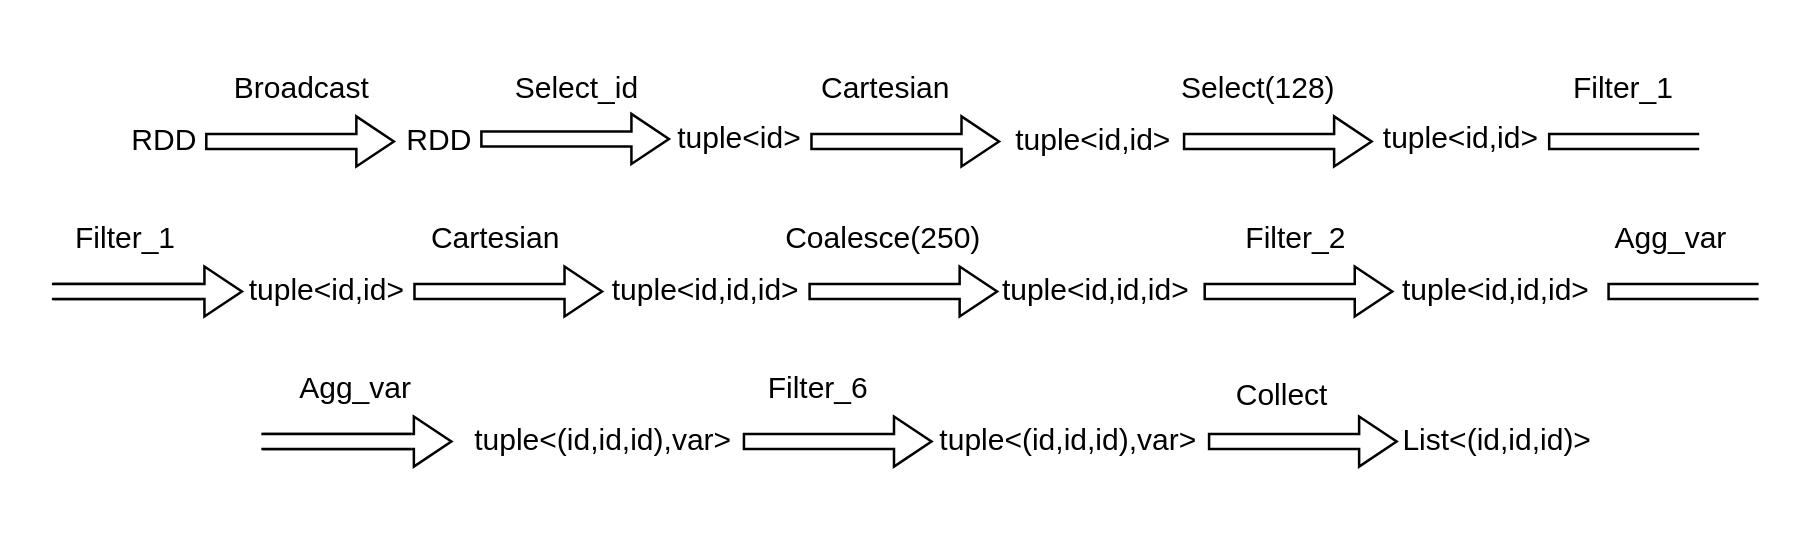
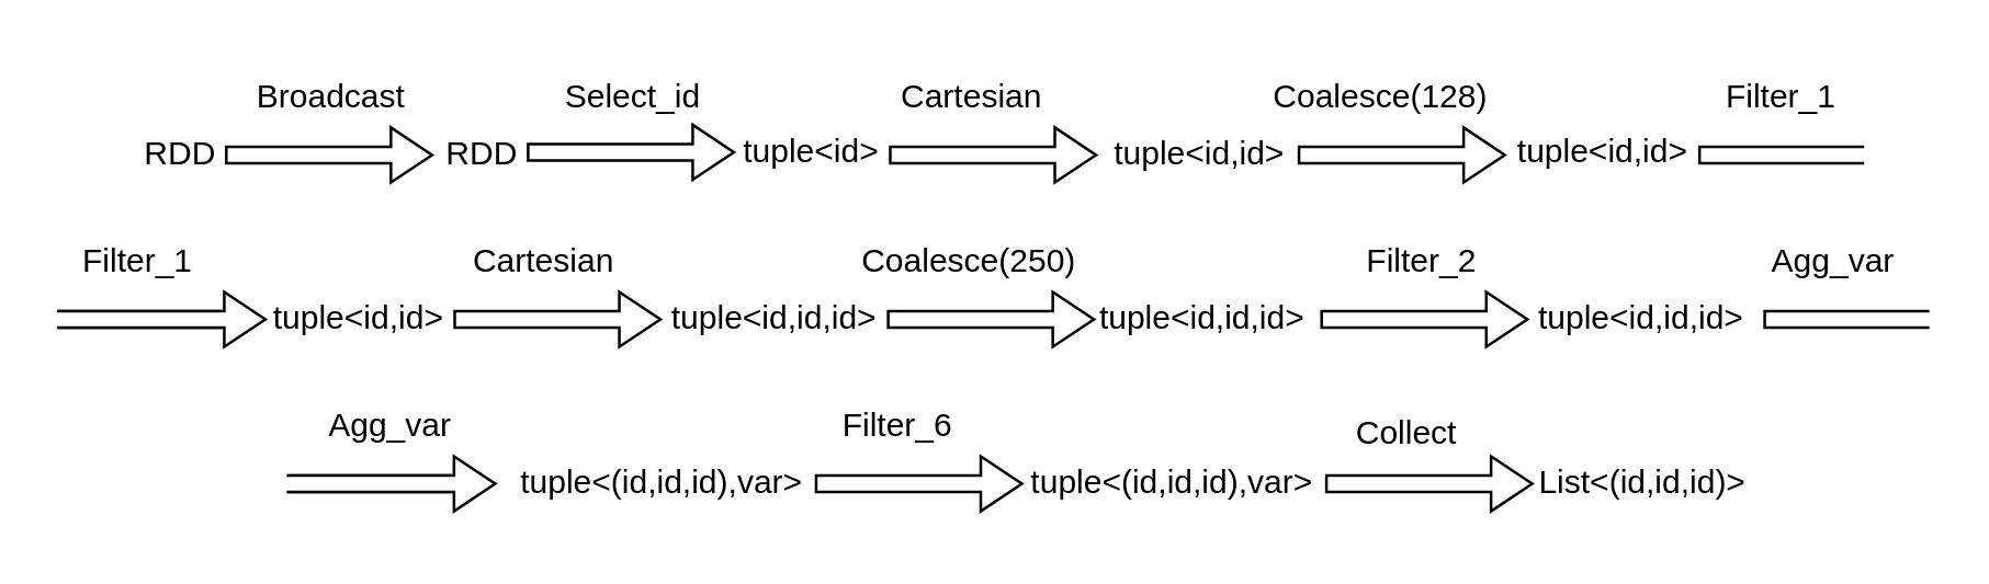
  <mxCell id="0" />
  <mxCell id="1" parent="0" />
  <mxCell id="2" value="RDD" style="text;html=1;align=center;verticalAlign=middle;resizable=0;points=[];autosize=1;strokeColor=none;fillColor=none;" parent="1" vertex="1"><mxGeometry x="150" y="41" width="50" height="30" as="geometry" /></mxCell>
  <mxCell id="3" value="" style="shape=singleArrow;whiteSpace=wrap;html=1;" parent="1" vertex="1"><mxGeometry x="324" y="46" width="75" height="20" as="geometry" /></mxCell>
  <mxCell id="4" value="Cartesian" style="text;html=1;strokeColor=none;fillColor=none;align=center;verticalAlign=middle;whiteSpace=wrap;rounded=0;" parent="1" vertex="1"><mxGeometry x="324" y="20" width="60" height="30" as="geometry" /></mxCell>
  <mxCell id="5" value="tuple&amp;lt;id,id&amp;gt;" style="text;html=1;strokeColor=none;fillColor=none;align=center;verticalAlign=middle;whiteSpace=wrap;rounded=0;" parent="1" vertex="1"><mxGeometry x="402" y="41" width="70" height="30" as="geometry" /></mxCell>
  <mxCell id="6" value="" style="shape=singleArrow;whiteSpace=wrap;html=1;" parent="1" vertex="1"><mxGeometry x="473" y="46" width="75" height="20" as="geometry" /></mxCell>
  <mxCell id="7" value="Filter_1" style="text;html=1;strokeColor=none;fillColor=none;align=center;verticalAlign=middle;whiteSpace=wrap;rounded=0;" parent="1" vertex="1"><mxGeometry x="20.25" y="80" width="60" height="30" as="geometry" /></mxCell>
  <mxCell id="8" value="tuple&amp;lt;id,id&amp;gt;" style="text;html=1;strokeColor=none;fillColor=none;align=center;verticalAlign=middle;whiteSpace=wrap;rounded=0;" parent="1" vertex="1"><mxGeometry x="549" y="40" width="70" height="30" as="geometry" /></mxCell>
  <mxCell id="9" value="" style="shape=singleArrow;whiteSpace=wrap;html=1;" parent="1" vertex="1"><mxGeometry x="323.25" y="106" width="75" height="20" as="geometry" /></mxCell>
- <mxCell id="10" value="Select(128)" style="text;html=1;strokeColor=none;fillColor=none;align=center;verticalAlign=middle;whiteSpace=wrap;rounded=0;" parent="1" vertex="1"><mxGeometry x="473" y="20" width="60" height="30" as="geometry" /></mxCell>
+ <mxCell id="10" value="Coalesce(128)" style="text;html=1;strokeColor=none;fillColor=none;align=center;verticalAlign=middle;whiteSpace=wrap;rounded=0;" parent="1" vertex="1"><mxGeometry x="473" y="20" width="60" height="30" as="geometry" /></mxCell>
  <mxCell id="11" value="tuple&amp;lt;id,id&amp;gt;" style="text;html=1;align=center;verticalAlign=middle;resizable=0;points=[];autosize=1;strokeColor=none;fillColor=none;" parent="1" vertex="1"><mxGeometry x="85.25" y="101" width="90" height="30" as="geometry" /></mxCell>
  <mxCell id="12" value="" style="shape=singleArrow;whiteSpace=wrap;html=1;" parent="1" vertex="1"><mxGeometry x="481.25" y="106" width="75" height="20" as="geometry" /></mxCell>
  <mxCell id="13" value="Cartesian" style="text;html=1;strokeColor=none;fillColor=none;align=center;verticalAlign=middle;whiteSpace=wrap;rounded=0;" parent="1" vertex="1"><mxGeometry x="168.25" y="80" width="60" height="30" as="geometry" /></mxCell>
  <mxCell id="14" value="tuple&amp;lt;id,id,id&amp;gt;" style="text;html=1;strokeColor=none;fillColor=none;align=center;verticalAlign=middle;whiteSpace=wrap;rounded=0;" parent="1" vertex="1"><mxGeometry x="247.25" y="101" width="70" height="30" as="geometry" /></mxCell>
  <mxCell id="15" value="tuple&amp;lt;id,id,id&amp;gt;" style="text;html=1;strokeColor=none;fillColor=none;align=center;verticalAlign=middle;whiteSpace=wrap;rounded=0;" parent="1" vertex="1"><mxGeometry x="563.25" y="101" width="70" height="30" as="geometry" /></mxCell>
  <mxCell id="16" value="Agg_var" style="text;html=1;strokeColor=none;fillColor=none;align=center;verticalAlign=middle;whiteSpace=wrap;rounded=0;" parent="1" vertex="1"><mxGeometry x="112" y="140" width="60" height="30" as="geometry" /></mxCell>
  <mxCell id="17" value="tuple&amp;lt;(id,id,id),var&amp;gt;" style="text;html=1;strokeColor=none;fillColor=none;align=center;verticalAlign=middle;whiteSpace=wrap;rounded=0;" parent="1" vertex="1"><mxGeometry x="211" y="161" width="60" height="30" as="geometry" /></mxCell>
  <mxCell id="18" value="tuple&amp;lt;(id,id,id),var&amp;gt;" style="text;html=1;strokeColor=none;fillColor=none;align=center;verticalAlign=middle;whiteSpace=wrap;rounded=0;" parent="1" vertex="1"><mxGeometry x="397" y="161" width="60" height="30" as="geometry" /></mxCell>
  <mxCell id="19" value="" style="shape=singleArrow;whiteSpace=wrap;html=1;allowArrows=1;" parent="1" vertex="1"><mxGeometry x="105" y="166" width="75" height="20" as="geometry" /></mxCell>
  <mxCell id="20" value="" style="verticalLabelPosition=bottom;verticalAlign=top;html=1;shape=mxgraph.basic.rect;fillColor2=none;strokeWidth=1;size=20;indent=100;labelBorderColor=none;strokeColor=default;left=0;right=0;rotation=-180;" parent="1" vertex="1"><mxGeometry x="104" y="173" width="60" height="6" as="geometry" /></mxCell>
  <mxCell id="21" value="" style="shape=singleArrow;whiteSpace=wrap;html=1;" parent="1" vertex="1"><mxGeometry x="297" y="166" width="75" height="20" as="geometry" /></mxCell>
  <mxCell id="22" value="tuple&amp;lt;id,id,id&amp;gt;" style="text;html=1;strokeColor=none;fillColor=none;align=center;verticalAlign=middle;whiteSpace=wrap;rounded=0;" parent="1" vertex="1"><mxGeometry x="403.25" y="101" width="70" height="30" as="geometry" /></mxCell>
  <mxCell id="23" value="" style="shape=singleArrow;whiteSpace=wrap;html=1;" parent="1" vertex="1"><mxGeometry x="483" y="166" width="75" height="20" as="geometry" /></mxCell>
  <mxCell id="24" value="Collect" style="text;html=1;align=center;verticalAlign=middle;resizable=0;points=[];autosize=1;strokeColor=none;fillColor=none;" parent="1" vertex="1"><mxGeometry x="482" y="143" width="60" height="30" as="geometry" /></mxCell>
  <mxCell id="25" value="List&amp;lt;(id,id,id)&amp;gt;" style="text;html=1;align=center;verticalAlign=middle;resizable=0;points=[];autosize=1;strokeColor=none;fillColor=none;" parent="1" vertex="1"><mxGeometry x="548" y="161" width="100" height="30" as="geometry" /></mxCell>
  <mxCell id="26" value="Coalesce(250)" style="text;html=1;strokeColor=none;fillColor=none;align=center;verticalAlign=middle;whiteSpace=wrap;rounded=0;" parent="1" vertex="1"><mxGeometry x="323.25" y="80" width="60" height="30" as="geometry" /></mxCell>
  <mxCell id="27" value="Filter_6" style="text;html=1;strokeColor=none;fillColor=none;align=center;verticalAlign=middle;whiteSpace=wrap;rounded=0;" parent="1" vertex="1"><mxGeometry x="297" y="140" width="60" height="30" as="geometry" /></mxCell>
  <mxCell id="28" value="" style="shape=singleArrow;whiteSpace=wrap;html=1;" parent="1" vertex="1"><mxGeometry x="165.25" y="106" width="75" height="20" as="geometry" /></mxCell>
  <mxCell id="29" value="Filter_2" style="text;html=1;strokeColor=none;fillColor=none;align=center;verticalAlign=middle;whiteSpace=wrap;rounded=0;" parent="1" vertex="1"><mxGeometry x="488" y="80" width="60" height="30" as="geometry" /></mxCell>
  <mxCell id="30" value="" style="shape=singleArrow;whiteSpace=wrap;html=1;" parent="1" vertex="1"><mxGeometry x="192" y="45" width="75" height="20" as="geometry" /></mxCell>
  <mxCell id="31" value="tuple&amp;lt;id&amp;gt;" style="text;html=1;align=center;verticalAlign=middle;resizable=0;points=[];autosize=1;strokeColor=none;fillColor=none;" parent="1" vertex="1"><mxGeometry x="260" y="40" width="70" height="30" as="geometry" /></mxCell>
  <mxCell id="32" value="Select_id" style="text;html=1;align=center;verticalAlign=middle;resizable=0;points=[];autosize=1;strokeColor=none;fillColor=none;" parent="1" vertex="1"><mxGeometry x="194.5" y="20" width="70" height="30" as="geometry" /></mxCell>
  <mxCell id="33" value="" style="shape=singleArrow;whiteSpace=wrap;html=1;" parent="1" vertex="1"><mxGeometry x="82" y="46" width="75" height="20" as="geometry" /></mxCell>
  <mxCell id="34" value="RDD" style="text;html=1;align=center;verticalAlign=middle;resizable=0;points=[];autosize=1;strokeColor=none;fillColor=none;" parent="1" vertex="1"><mxGeometry x="40" y="41" width="50" height="30" as="geometry" /></mxCell>
  <mxCell id="35" value="Broadcast" style="text;html=1;align=center;verticalAlign=middle;resizable=0;points=[];autosize=1;strokeColor=none;fillColor=none;" parent="1" vertex="1"><mxGeometry x="79.5" y="20" width="80" height="30" as="geometry" /></mxCell>
  <mxCell id="36" value="" style="verticalLabelPosition=bottom;verticalAlign=top;html=1;shape=mxgraph.basic.rect;fillColor2=none;strokeWidth=1;size=20;indent=100;labelBorderColor=none;strokeColor=default;left=1;right=0;" vertex="1" parent="1"><mxGeometry x="619" y="53" width="60" height="6" as="geometry" /></mxCell>
  <mxCell id="37" value="" style="shape=singleArrow;whiteSpace=wrap;html=1;allowArrows=1;" vertex="1" parent="1"><mxGeometry x="21.25" y="106" width="75" height="20" as="geometry" /></mxCell>
  <mxCell id="38" value="" style="verticalLabelPosition=bottom;verticalAlign=top;html=1;shape=mxgraph.basic.rect;fillColor2=none;strokeWidth=1;size=20;indent=100;labelBorderColor=none;strokeColor=default;left=0;right=0;rotation=-180;" vertex="1" parent="1"><mxGeometry x="20.25" y="113" width="60" height="6" as="geometry" /></mxCell>
  <mxCell id="39" value="Filter_1" style="text;html=1;strokeColor=none;fillColor=none;align=center;verticalAlign=middle;whiteSpace=wrap;rounded=0;" vertex="1" parent="1"><mxGeometry x="619" y="20" width="60" height="30" as="geometry" /></mxCell>
  <mxCell id="40" value="" style="verticalLabelPosition=bottom;verticalAlign=top;html=1;shape=mxgraph.basic.rect;fillColor2=none;strokeWidth=1;size=20;indent=100;labelBorderColor=none;strokeColor=default;left=1;right=0;" vertex="1" parent="1"><mxGeometry x="642.75" y="113" width="60" height="6" as="geometry" /></mxCell>
  <mxCell id="41" value="Agg_var" style="text;html=1;strokeColor=none;fillColor=none;align=center;verticalAlign=middle;whiteSpace=wrap;rounded=0;" vertex="1" parent="1"><mxGeometry x="638" y="80" width="60" height="30" as="geometry" /></mxCell>
